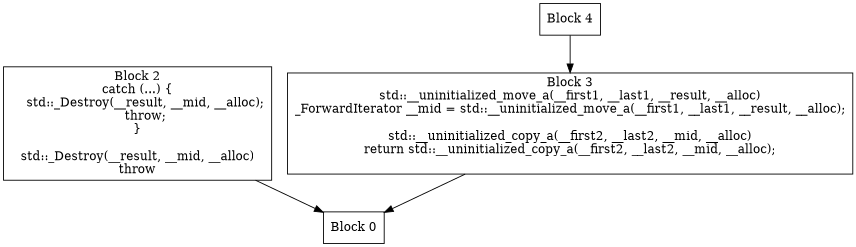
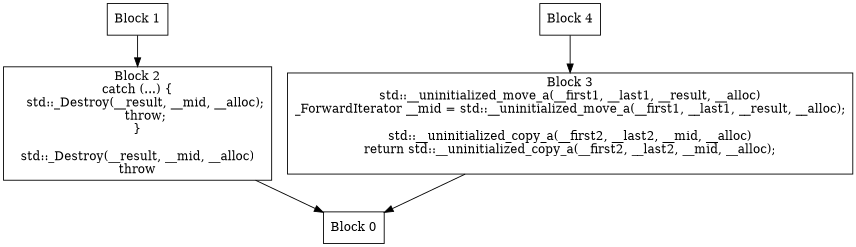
  digraph {
    node [shape=box]
    n1 [label="Block 0\n"]
+   n2 [label="Block 1\n"]
    n3 [label="Block 2\ncatch (...) {\n    std::_Destroy(__result, __mid, __alloc);\n    throw;\n}\n\nstd::_Destroy(__result, __mid, __alloc)\nthrow\n"]
    n4 [label="Block 3\nstd::__uninitialized_move_a(__first1, __last1, __result, __alloc)\n_ForwardIterator __mid = std::__uninitialized_move_a(__first1, __last1, __result, __alloc);\n\nstd::__uninitialized_copy_a(__first2, __last2, __mid, __alloc)\nreturn std::__uninitialized_copy_a(__first2, __last2, __mid, __alloc);\n\n"]
    n5 [label="Block 4\n"]
+   n2 -> n3
    n3 -> n1
    n4 -> n1
    n5 -> n4
  }
